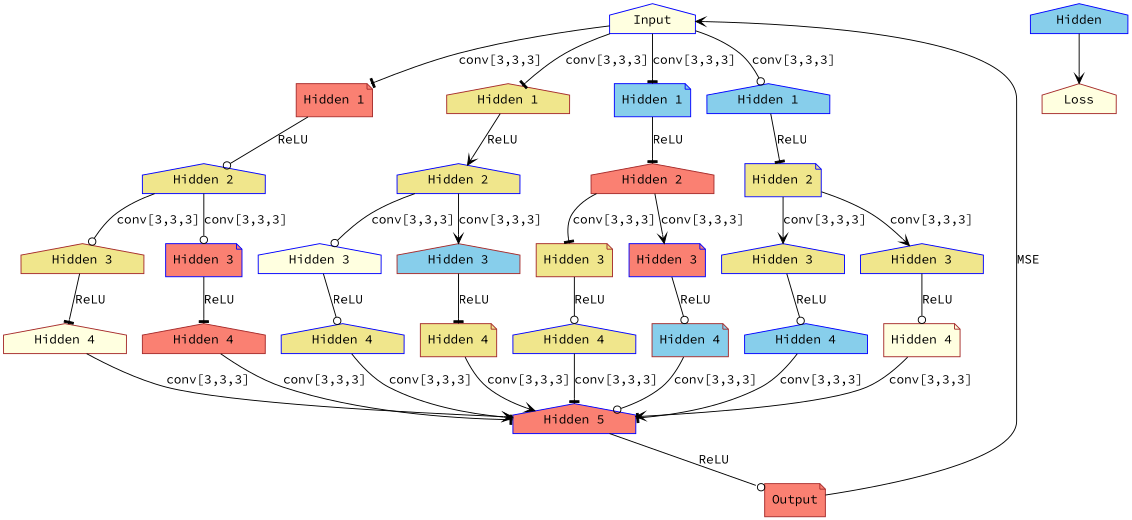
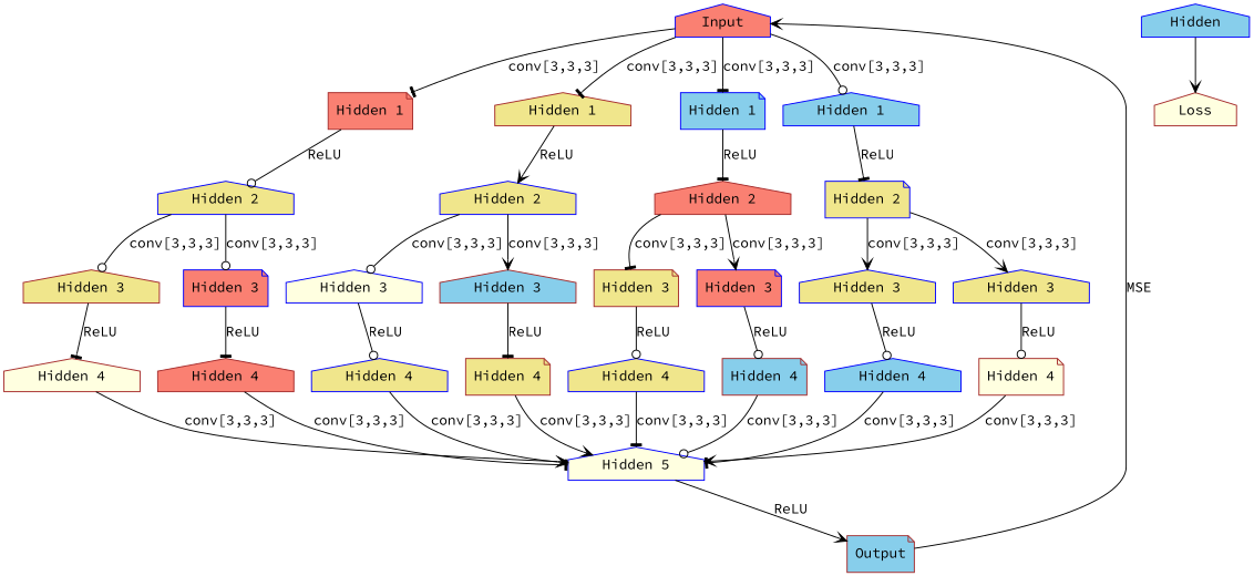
  digraph {
    fontname="Source Code Pro"
    rankdir=TB
    node [color=blue fillcolor=khaki fontname="Source Code Pro" shape=house style=filled]
    edge [arrowhead=tee fontname="Source Code Pro"]
-   n1 [fillcolor=lightyellow label=Input]
+   n1 [fillcolor=salmon label=Input]
    n2 [color=brown fillcolor=salmon label="Hidden 1" shape=note]
    n3 [color=brown label="Hidden 1"]
    n4 [fillcolor=skyblue label="Hidden 1" shape=note]
    n5 [fillcolor=skyblue label="Hidden 1"]
    n6 [label="Hidden 2"]
    n7 [label="Hidden 2"]
    n8 [color=brown fillcolor=salmon label="Hidden 2"]
    n9 [label="Hidden 2" shape=note]
    n10 [color=brown label="Hidden 3"]
    n11 [fillcolor=salmon label="Hidden 3" shape=note]
    n12 [fillcolor=lightyellow label="Hidden 3"]
    n13 [color=brown fillcolor=skyblue label="Hidden 3"]
    n14 [color=brown label="Hidden 3" shape=note]
    n15 [fillcolor=salmon label="Hidden 3" shape=note]
    n16 [label="Hidden 3"]
    n17 [label="Hidden 3"]
    n18 [color=brown fillcolor=lightyellow label="Hidden 4"]
    n19 [color=brown fillcolor=salmon label="Hidden 4"]
    n20 [label="Hidden 4"]
    n21 [color=brown label="Hidden 4" shape=note]
    n22 [label="Hidden 4"]
    n23 [color=brown fillcolor=skyblue label="Hidden 4" shape=note]
    n24 [fillcolor=skyblue label="Hidden 4"]
    n25 [color=brown fillcolor=lightyellow label="Hidden 4" shape=note]
-   n26 [fillcolor=salmon label="Hidden 5"]
-   n27 [color=brown fillcolor=salmon label=Output shape=note]
+   n26 [fillcolor=lightyellow label="Hidden 5"]
+   n27 [color=brown fillcolor=skyblue label=Output shape=note]
    n28 [color=brown fillcolor=lightyellow label=Loss]
    n29 [fillcolor=skyblue label=Hidden]
    n1 -> n2 [label="conv[3,3,3]"]
    n1 -> n3 [label="conv[3,3,3]"]
    n1 -> n4 [label="conv[3,3,3]"]
    n1 -> n5 [arrowhead=odot label="conv[3,3,3]"]
    n2 -> n6 [arrowhead=odot label=ReLU]
    n3 -> n7 [arrowhead=vee label=ReLU]
    n4 -> n8 [label=ReLU]
    n5 -> n9 [label=ReLU]
    n6 -> n10 [arrowhead=odot label="conv[3,3,3]"]
    n6 -> n11 [arrowhead=odot label="conv[3,3,3]"]
    n7 -> n12 [arrowhead=odot label="conv[3,3,3]"]
    n7 -> n13 [arrowhead=vee label="conv[3,3,3]"]
    n8 -> n14 [label="conv[3,3,3]"]
    n8 -> n15 [arrowhead=vee label="conv[3,3,3]"]
    n9 -> n16 [arrowhead=vee label="conv[3,3,3]"]
    n9 -> n17 [arrowhead=vee label="conv[3,3,3]"]
    n10 -> n18 [label=ReLU]
    n11 -> n19 [label=ReLU]
    n12 -> n20 [arrowhead=odot label=ReLU]
    n13 -> n21 [label=ReLU]
    n14 -> n22 [arrowhead=odot label=ReLU]
    n15 -> n23 [arrowhead=odot label=ReLU]
    n16 -> n24 [arrowhead=odot label=ReLU]
    n17 -> n25 [arrowhead=odot label=ReLU]
    n18 -> n26 [arrowhead=vee label="conv[3,3,3]"]
    n19 -> n26 [label="conv[3,3,3]"]
    n20 -> n26 [arrowhead=vee label="conv[3,3,3]"]
    n21 -> n26 [arrowhead=vee label="conv[3,3,3]"]
    n22 -> n26 [label="conv[3,3,3]"]
    n23 -> n26 [arrowhead=odot label="conv[3,3,3]"]
    n24 -> n26 [label="conv[3,3,3]"]
    n25 -> n26 [arrowhead=vee label="conv[3,3,3]"]
-   n26 -> n27 [arrowhead=odot label=ReLU]
+   n26 -> n27 [arrowhead=vee label=ReLU]
    n27 -> n1 [arrowhead=vee label=MSE]
    n29 -> n28 [arrowhead=vee]
  }
